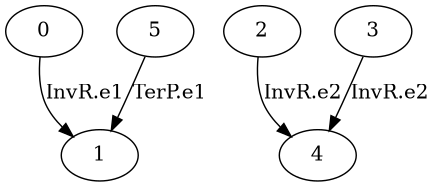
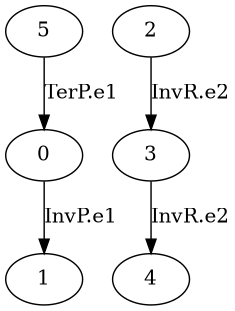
  digraph {
    0
    1
    2
    3
    4
    5
-   0 -> 1 [label="InvR.e1"]
-   2 -> 4 [label="InvR.e2"]
+   0 -> 1 [label="InvP.e1"]
+   2 -> 3 [label="InvR.e2"]
    3 -> 4 [label="InvR.e2"]
-   5 -> 1 [label="TerP.e1"]
+   5 -> 0 [label="TerP.e1"]
  }
